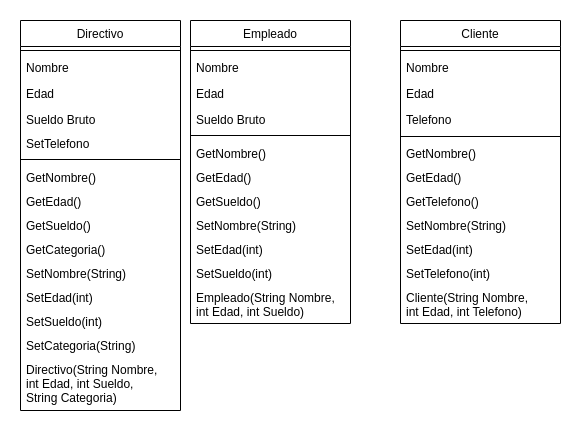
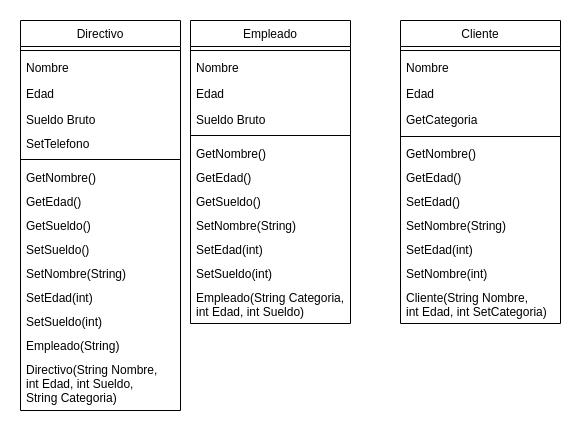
  <mxCell id="0" />
  <mxCell id="1" parent="0" />
  <mxCell id="2" value="Empleado" style="swimlane;fontStyle=0;align=center;verticalAlign=top;childLayout=stackLayout;horizontal=1;startSize=26;horizontalStack=0;resizeParent=1;resizeLast=0;collapsible=1;marginBottom=0;rounded=0;shadow=0;strokeWidth=1;" parent="1" vertex="1"><mxGeometry x="190" y="20" width="160" height="303" as="geometry"><mxRectangle x="130" y="380" width="160" height="26" as="alternateBounds" /></mxGeometry></mxCell>
  <mxCell id="3" value="" style="line;html=1;strokeWidth=1;align=left;verticalAlign=middle;spacingTop=-1;spacingLeft=3;spacingRight=3;rotatable=0;labelPosition=right;points=[];portConstraint=eastwest;" parent="2" vertex="1"><mxGeometry y="26" width="160" height="8" as="geometry" /></mxCell>
  <mxCell id="4" value="Nombre" style="text;align=left;verticalAlign=top;spacingLeft=4;spacingRight=4;overflow=hidden;rotatable=0;points=[[0,0.5],[1,0.5]];portConstraint=eastwest;" vertex="1" parent="2"><mxGeometry y="34" width="160" height="26" as="geometry" /></mxCell>
  <mxCell id="5" value="Edad" style="text;align=left;verticalAlign=top;spacingLeft=4;spacingRight=4;overflow=hidden;rotatable=0;points=[[0,0.5],[1,0.5]];portConstraint=eastwest;rounded=0;shadow=0;html=0;" vertex="1" parent="2"><mxGeometry y="60" width="160" height="26" as="geometry" /></mxCell>
  <mxCell id="6" value="Sueldo Bruto" style="text;align=left;verticalAlign=top;spacingLeft=4;spacingRight=4;overflow=hidden;rotatable=0;points=[[0,0.5],[1,0.5]];portConstraint=eastwest;" parent="2" vertex="1"><mxGeometry y="86" width="160" height="24" as="geometry" /></mxCell>
  <mxCell id="7" value="" style="line;html=1;strokeWidth=1;align=left;verticalAlign=middle;spacingTop=-1;spacingLeft=3;spacingRight=3;rotatable=0;labelPosition=right;points=[];portConstraint=eastwest;" vertex="1" parent="2"><mxGeometry y="110" width="160" height="10" as="geometry" /></mxCell>
  <mxCell id="8" value="GetNombre()" style="text;align=left;verticalAlign=top;spacingLeft=4;spacingRight=4;overflow=hidden;rotatable=0;points=[[0,0.5],[1,0.5]];portConstraint=eastwest;" vertex="1" parent="2"><mxGeometry y="120" width="160" height="24" as="geometry" /></mxCell>
  <mxCell id="9" value="GetEdad()" style="text;align=left;verticalAlign=top;spacingLeft=4;spacingRight=4;overflow=hidden;rotatable=0;points=[[0,0.5],[1,0.5]];portConstraint=eastwest;" vertex="1" parent="2"><mxGeometry y="144" width="160" height="24" as="geometry" /></mxCell>
  <mxCell id="10" value="GetSueldo()" style="text;align=left;verticalAlign=top;spacingLeft=4;spacingRight=4;overflow=hidden;rotatable=0;points=[[0,0.5],[1,0.5]];portConstraint=eastwest;" vertex="1" parent="2"><mxGeometry y="168" width="160" height="24" as="geometry" /></mxCell>
  <mxCell id="11" value="SetNombre(String)" style="text;align=left;verticalAlign=top;spacingLeft=4;spacingRight=4;overflow=hidden;rotatable=0;points=[[0,0.5],[1,0.5]];portConstraint=eastwest;" vertex="1" parent="2"><mxGeometry y="192" width="160" height="24" as="geometry" /></mxCell>
  <mxCell id="12" value="SetEdad(int)" style="text;align=left;verticalAlign=top;spacingLeft=4;spacingRight=4;overflow=hidden;rotatable=0;points=[[0,0.5],[1,0.5]];portConstraint=eastwest;" vertex="1" parent="2"><mxGeometry y="216" width="160" height="24" as="geometry" /></mxCell>
  <mxCell id="13" value="SetSueldo(int)" style="text;align=left;verticalAlign=top;spacingLeft=4;spacingRight=4;overflow=hidden;rotatable=0;points=[[0,0.5],[1,0.5]];portConstraint=eastwest;" vertex="1" parent="2"><mxGeometry y="240" width="160" height="24" as="geometry" /></mxCell>
- <mxCell id="14" value="Empleado(String Nombre,&#10;int Edad, int Sueldo)" style="text;align=left;verticalAlign=top;spacingLeft=4;spacingRight=4;overflow=hidden;rotatable=0;points=[[0,0.5],[1,0.5]];portConstraint=eastwest;" vertex="1" parent="2"><mxGeometry y="264" width="160" height="39" as="geometry" /></mxCell>
+ <mxCell id="14" value="Empleado(String Categoria,&#10;int Edad, int Sueldo)" style="text;align=left;verticalAlign=top;spacingLeft=4;spacingRight=4;overflow=hidden;rotatable=0;points=[[0,0.5],[1,0.5]];portConstraint=eastwest;" vertex="1" parent="2"><mxGeometry y="264" width="160" height="39" as="geometry" /></mxCell>
  <mxCell id="15" value="Cliente" style="swimlane;fontStyle=0;align=center;verticalAlign=top;childLayout=stackLayout;horizontal=1;startSize=26;horizontalStack=0;resizeParent=1;resizeLast=0;collapsible=1;marginBottom=0;rounded=0;shadow=0;strokeWidth=1;" parent="1" vertex="1"><mxGeometry x="400" y="20" width="160" height="303" as="geometry"><mxRectangle x="340" y="380" width="170" height="26" as="alternateBounds" /></mxGeometry></mxCell>
  <mxCell id="16" value="" style="line;html=1;strokeWidth=1;align=left;verticalAlign=middle;spacingTop=-1;spacingLeft=3;spacingRight=3;rotatable=0;labelPosition=right;points=[];portConstraint=eastwest;" vertex="1" parent="15"><mxGeometry y="26" width="160" height="8" as="geometry" /></mxCell>
  <mxCell id="17" value="Nombre" style="text;align=left;verticalAlign=top;spacingLeft=4;spacingRight=4;overflow=hidden;rotatable=0;points=[[0,0.5],[1,0.5]];portConstraint=eastwest;" vertex="1" parent="15"><mxGeometry y="34" width="160" height="26" as="geometry" /></mxCell>
  <mxCell id="18" value="Edad" style="text;align=left;verticalAlign=top;spacingLeft=4;spacingRight=4;overflow=hidden;rotatable=0;points=[[0,0.5],[1,0.5]];portConstraint=eastwest;rounded=0;shadow=0;html=0;" vertex="1" parent="15"><mxGeometry y="60" width="160" height="26" as="geometry" /></mxCell>
- <mxCell id="19" value="Telefono" style="text;align=left;verticalAlign=top;spacingLeft=4;spacingRight=4;overflow=hidden;rotatable=0;points=[[0,0.5],[1,0.5]];portConstraint=eastwest;" parent="15" vertex="1"><mxGeometry y="86" width="160" height="26" as="geometry" /></mxCell>
+ <mxCell id="19" value="GetCategoria" style="text;align=left;verticalAlign=top;spacingLeft=4;spacingRight=4;overflow=hidden;rotatable=0;points=[[0,0.5],[1,0.5]];portConstraint=eastwest;" parent="15" vertex="1"><mxGeometry y="86" width="160" height="26" as="geometry" /></mxCell>
  <mxCell id="20" value="" style="line;html=1;strokeWidth=1;align=left;verticalAlign=middle;spacingTop=-1;spacingLeft=3;spacingRight=3;rotatable=0;labelPosition=right;points=[];portConstraint=eastwest;" parent="15" vertex="1"><mxGeometry y="112" width="160" height="8" as="geometry" /></mxCell>
  <mxCell id="21" value="GetNombre()" style="text;align=left;verticalAlign=top;spacingLeft=4;spacingRight=4;overflow=hidden;rotatable=0;points=[[0,0.5],[1,0.5]];portConstraint=eastwest;" vertex="1" parent="15"><mxGeometry y="120" width="160" height="24" as="geometry" /></mxCell>
  <mxCell id="22" value="GetEdad()" style="text;align=left;verticalAlign=top;spacingLeft=4;spacingRight=4;overflow=hidden;rotatable=0;points=[[0,0.5],[1,0.5]];portConstraint=eastwest;" vertex="1" parent="15"><mxGeometry y="144" width="160" height="24" as="geometry" /></mxCell>
- <mxCell id="23" value="GetTelefono()" style="text;align=left;verticalAlign=top;spacingLeft=4;spacingRight=4;overflow=hidden;rotatable=0;points=[[0,0.5],[1,0.5]];portConstraint=eastwest;" vertex="1" parent="15"><mxGeometry y="168" width="160" height="24" as="geometry" /></mxCell>
+ <mxCell id="23" value="SetEdad()" style="text;align=left;verticalAlign=top;spacingLeft=4;spacingRight=4;overflow=hidden;rotatable=0;points=[[0,0.5],[1,0.5]];portConstraint=eastwest;" vertex="1" parent="15"><mxGeometry y="168" width="160" height="24" as="geometry" /></mxCell>
  <mxCell id="24" value="SetNombre(String)" style="text;align=left;verticalAlign=top;spacingLeft=4;spacingRight=4;overflow=hidden;rotatable=0;points=[[0,0.5],[1,0.5]];portConstraint=eastwest;" vertex="1" parent="15"><mxGeometry y="192" width="160" height="24" as="geometry" /></mxCell>
  <mxCell id="25" value="SetEdad(int)" style="text;align=left;verticalAlign=top;spacingLeft=4;spacingRight=4;overflow=hidden;rotatable=0;points=[[0,0.5],[1,0.5]];portConstraint=eastwest;" vertex="1" parent="15"><mxGeometry y="216" width="160" height="24" as="geometry" /></mxCell>
- <mxCell id="26" value="SetTelefono(int)" style="text;align=left;verticalAlign=top;spacingLeft=4;spacingRight=4;overflow=hidden;rotatable=0;points=[[0,0.5],[1,0.5]];portConstraint=eastwest;" vertex="1" parent="15"><mxGeometry y="240" width="160" height="24" as="geometry" /></mxCell>
- <mxCell id="27" value="Cliente(String Nombre,&#10;int Edad, int Telefono)" style="text;align=left;verticalAlign=top;spacingLeft=4;spacingRight=4;overflow=hidden;rotatable=0;points=[[0,0.5],[1,0.5]];portConstraint=eastwest;" vertex="1" parent="15"><mxGeometry y="264" width="160" height="39" as="geometry" /></mxCell>
+ <mxCell id="26" value="SetNombre(int)" style="text;align=left;verticalAlign=top;spacingLeft=4;spacingRight=4;overflow=hidden;rotatable=0;points=[[0,0.5],[1,0.5]];portConstraint=eastwest;" vertex="1" parent="15"><mxGeometry y="240" width="160" height="24" as="geometry" /></mxCell>
+ <mxCell id="27" value="Cliente(String Nombre,&#10;int Edad, int SetCategoria)" style="text;align=left;verticalAlign=top;spacingLeft=4;spacingRight=4;overflow=hidden;rotatable=0;points=[[0,0.5],[1,0.5]];portConstraint=eastwest;" vertex="1" parent="15"><mxGeometry y="264" width="160" height="39" as="geometry" /></mxCell>
  <mxCell id="28" value="Directivo" style="swimlane;fontStyle=0;align=center;verticalAlign=top;childLayout=stackLayout;horizontal=1;startSize=26;horizontalStack=0;resizeParent=1;resizeLast=0;collapsible=1;marginBottom=0;rounded=0;shadow=0;strokeWidth=1;" vertex="1" parent="1"><mxGeometry x="20" y="20" width="160" height="390" as="geometry"><mxRectangle x="130" y="380" width="160" height="26" as="alternateBounds" /></mxGeometry></mxCell>
  <mxCell id="29" value="" style="line;html=1;strokeWidth=1;align=left;verticalAlign=middle;spacingTop=-1;spacingLeft=3;spacingRight=3;rotatable=0;labelPosition=right;points=[];portConstraint=eastwest;" vertex="1" parent="28"><mxGeometry y="26" width="160" height="8" as="geometry" /></mxCell>
  <mxCell id="30" value="Nombre" style="text;align=left;verticalAlign=top;spacingLeft=4;spacingRight=4;overflow=hidden;rotatable=0;points=[[0,0.5],[1,0.5]];portConstraint=eastwest;" vertex="1" parent="28"><mxGeometry y="34" width="160" height="26" as="geometry" /></mxCell>
  <mxCell id="31" value="Edad" style="text;align=left;verticalAlign=top;spacingLeft=4;spacingRight=4;overflow=hidden;rotatable=0;points=[[0,0.5],[1,0.5]];portConstraint=eastwest;rounded=0;shadow=0;html=0;" vertex="1" parent="28"><mxGeometry y="60" width="160" height="26" as="geometry" /></mxCell>
  <mxCell id="32" value="Sueldo Bruto" style="text;align=left;verticalAlign=top;spacingLeft=4;spacingRight=4;overflow=hidden;rotatable=0;points=[[0,0.5],[1,0.5]];portConstraint=eastwest;" vertex="1" parent="28"><mxGeometry y="86" width="160" height="24" as="geometry" /></mxCell>
  <mxCell id="33" value="SetTelefono" style="text;align=left;verticalAlign=top;spacingLeft=4;spacingRight=4;overflow=hidden;rotatable=0;points=[[0,0.5],[1,0.5]];portConstraint=eastwest;" vertex="1" parent="28"><mxGeometry y="110" width="160" height="24" as="geometry" /></mxCell>
  <mxCell id="34" value="" style="line;html=1;strokeWidth=1;align=left;verticalAlign=middle;spacingTop=-1;spacingLeft=3;spacingRight=3;rotatable=0;labelPosition=right;points=[];portConstraint=eastwest;" vertex="1" parent="28"><mxGeometry y="134" width="160" height="10" as="geometry" /></mxCell>
  <mxCell id="35" value="GetNombre()" style="text;align=left;verticalAlign=top;spacingLeft=4;spacingRight=4;overflow=hidden;rotatable=0;points=[[0,0.5],[1,0.5]];portConstraint=eastwest;" vertex="1" parent="28"><mxGeometry y="144" width="160" height="24" as="geometry" /></mxCell>
  <mxCell id="36" value="GetEdad()" style="text;align=left;verticalAlign=top;spacingLeft=4;spacingRight=4;overflow=hidden;rotatable=0;points=[[0,0.5],[1,0.5]];portConstraint=eastwest;" vertex="1" parent="28"><mxGeometry y="168" width="160" height="24" as="geometry" /></mxCell>
  <mxCell id="37" value="GetSueldo()" style="text;align=left;verticalAlign=top;spacingLeft=4;spacingRight=4;overflow=hidden;rotatable=0;points=[[0,0.5],[1,0.5]];portConstraint=eastwest;" vertex="1" parent="28"><mxGeometry y="192" width="160" height="24" as="geometry" /></mxCell>
- <mxCell id="38" value="GetCategoria()" style="text;align=left;verticalAlign=top;spacingLeft=4;spacingRight=4;overflow=hidden;rotatable=0;points=[[0,0.5],[1,0.5]];portConstraint=eastwest;" vertex="1" parent="28"><mxGeometry y="216" width="160" height="24" as="geometry" /></mxCell>
+ <mxCell id="38" value="SetSueldo()" style="text;align=left;verticalAlign=top;spacingLeft=4;spacingRight=4;overflow=hidden;rotatable=0;points=[[0,0.5],[1,0.5]];portConstraint=eastwest;" vertex="1" parent="28"><mxGeometry y="216" width="160" height="24" as="geometry" /></mxCell>
  <mxCell id="39" value="SetNombre(String)" style="text;align=left;verticalAlign=top;spacingLeft=4;spacingRight=4;overflow=hidden;rotatable=0;points=[[0,0.5],[1,0.5]];portConstraint=eastwest;" vertex="1" parent="28"><mxGeometry y="240" width="160" height="24" as="geometry" /></mxCell>
  <mxCell id="40" value="SetEdad(int)" style="text;align=left;verticalAlign=top;spacingLeft=4;spacingRight=4;overflow=hidden;rotatable=0;points=[[0,0.5],[1,0.5]];portConstraint=eastwest;" vertex="1" parent="28"><mxGeometry y="264" width="160" height="24" as="geometry" /></mxCell>
  <mxCell id="41" value="SetSueldo(int)" style="text;align=left;verticalAlign=top;spacingLeft=4;spacingRight=4;overflow=hidden;rotatable=0;points=[[0,0.5],[1,0.5]];portConstraint=eastwest;" vertex="1" parent="28"><mxGeometry y="288" width="160" height="24" as="geometry" /></mxCell>
- <mxCell id="42" value="SetCategoria(String)" style="text;align=left;verticalAlign=top;spacingLeft=4;spacingRight=4;overflow=hidden;rotatable=0;points=[[0,0.5],[1,0.5]];portConstraint=eastwest;" vertex="1" parent="28"><mxGeometry y="312" width="160" height="24" as="geometry" /></mxCell>
+ <mxCell id="42" value="Empleado(String)" style="text;align=left;verticalAlign=top;spacingLeft=4;spacingRight=4;overflow=hidden;rotatable=0;points=[[0,0.5],[1,0.5]];portConstraint=eastwest;" vertex="1" parent="28"><mxGeometry y="312" width="160" height="24" as="geometry" /></mxCell>
  <mxCell id="43" value="Directivo(String Nombre,&#10;int Edad, int Sueldo, &#10;String Categoria)" style="text;align=left;verticalAlign=top;spacingLeft=4;spacingRight=4;overflow=hidden;rotatable=0;points=[[0,0.5],[1,0.5]];portConstraint=eastwest;" vertex="1" parent="28"><mxGeometry y="336" width="160" height="54" as="geometry" /></mxCell>
